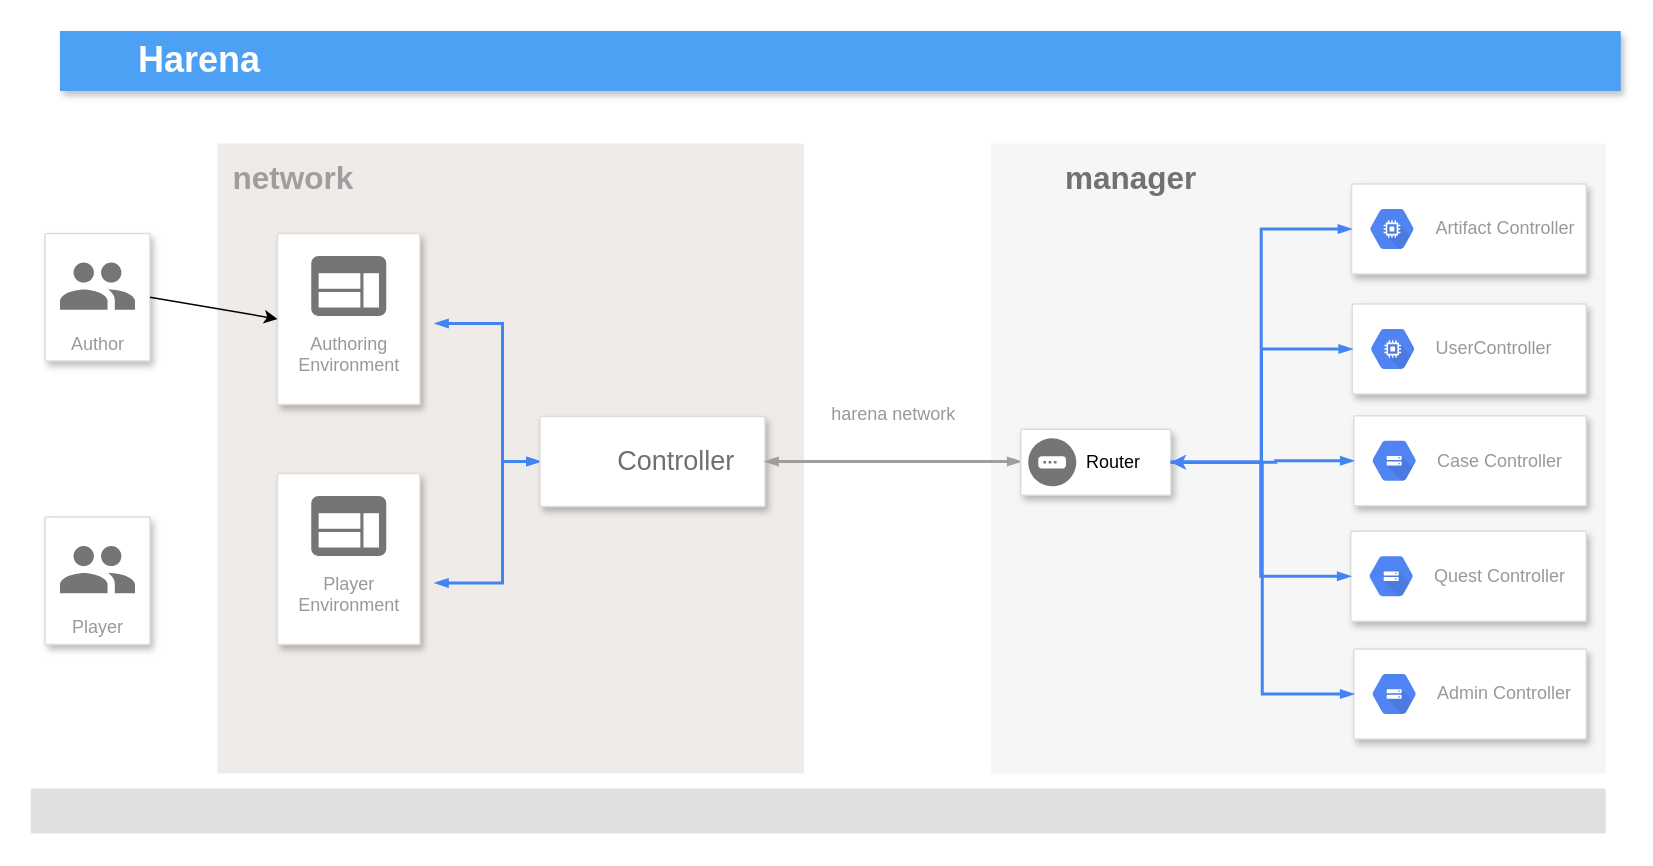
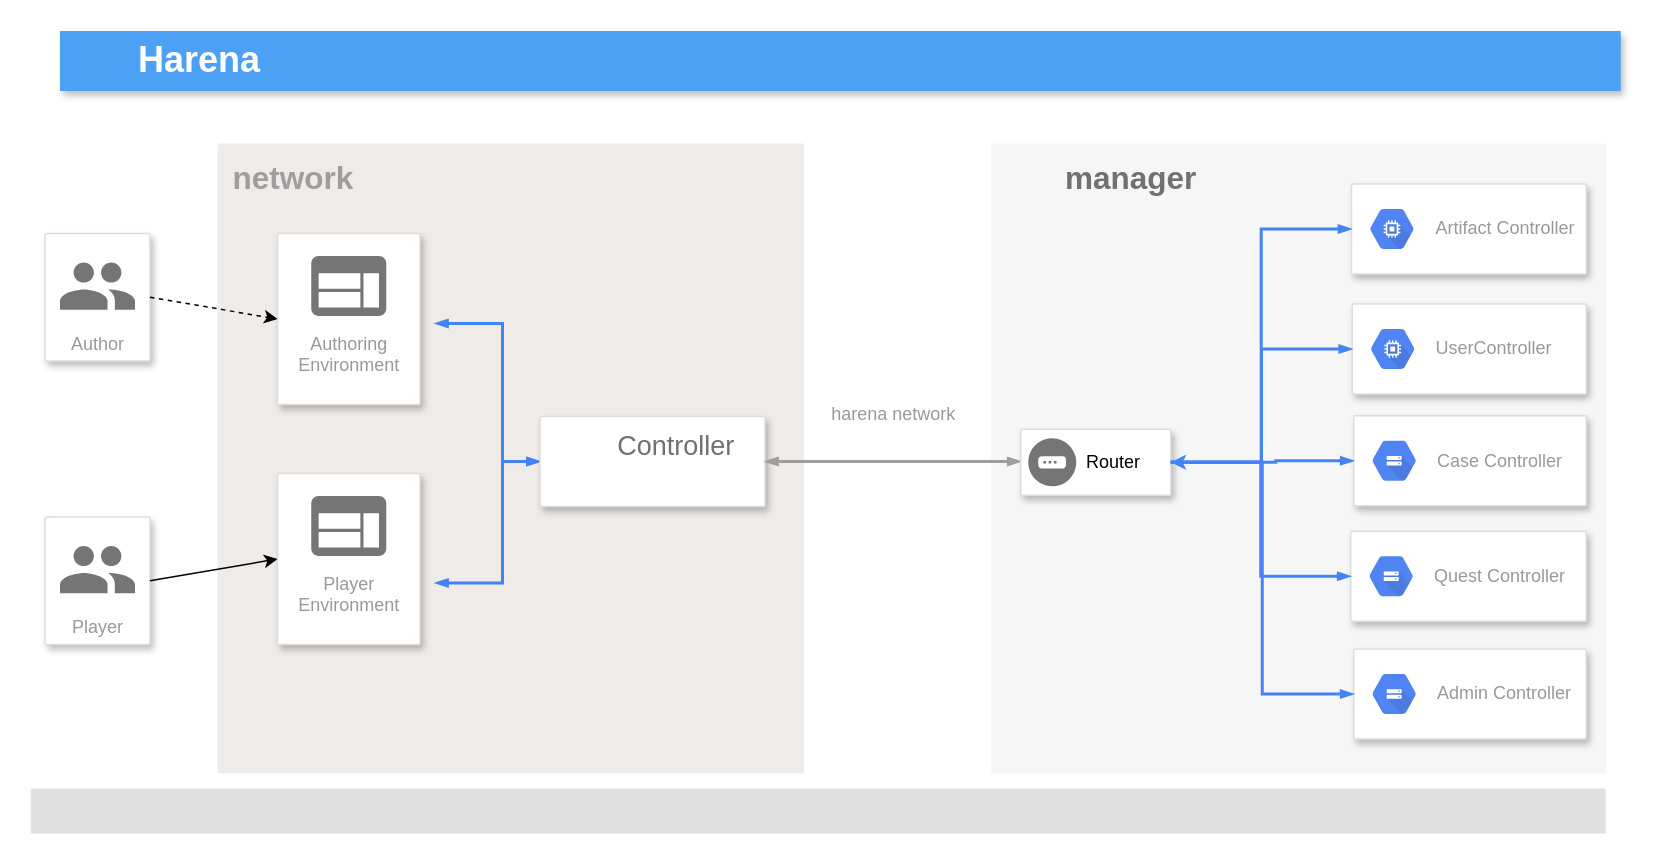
  <mxCell id="0" />
  <mxCell id="1" parent="0" />
  <mxCell id="2" value="&lt;b style=&quot;font-size: 21px&quot;&gt;manager &lt;br&gt;&lt;/b&gt;" style="fillColor=#F6F6F6;strokeColor=none;shadow=0;gradientColor=none;fontSize=14;align=left;spacing=10;fontColor=#717171;9E9E9E;verticalAlign=top;spacingTop=-4;fontStyle=0;spacingLeft=40;html=1;" parent="1" vertex="1"><mxGeometry x="660" y="95" width="410" height="420" as="geometry" /></mxCell>
  <mxCell id="3" value="&lt;b&gt;&lt;font style=&quot;font-size: 24px&quot;&gt;Harena&lt;/font&gt;&lt;/b&gt;" style="fillColor=#4DA1F5;strokeColor=none;shadow=1;gradientColor=none;fontSize=14;align=left;spacingLeft=50;fontColor=#ffffff;html=1;" parent="1" vertex="1"><mxGeometry x="39.5" y="20" width="1040.5" height="40" as="geometry" /></mxCell>
  <mxCell id="4" value="" style="rounded=1;absoluteArcSize=1;arcSize=2;html=1;strokeColor=none;gradientColor=none;shadow=0;dashed=0;strokeColor=none;fontSize=12;fontColor=#9E9E9E;align=left;verticalAlign=top;spacing=10;spacingTop=-4;fillColor=#E0E0E0;" parent="1" vertex="1"><mxGeometry x="20" y="525" width="1050" height="30" as="geometry" /></mxCell>
  <mxCell id="5" value="&lt;font style=&quot;font-size: 21px&quot;&gt;&lt;b&gt;network&lt;/b&gt;&lt;/font&gt;" style="rounded=1;absoluteArcSize=1;arcSize=2;html=1;strokeColor=none;gradientColor=none;shadow=0;dashed=0;strokeColor=none;fontSize=12;fontColor=#9E9E9E;align=left;verticalAlign=top;spacing=10;spacingTop=-4;fillColor=#EFEBE9;whiteSpace=wrap;" parent="1" vertex="1"><mxGeometry x="144.5" y="95" width="391" height="420" as="geometry" /></mxCell>
  <mxCell id="6" style="edgeStyle=orthogonalEdgeStyle;rounded=0;elbow=vertical;html=1;startArrow=blockThin;startFill=1;endArrow=blockThin;endFill=1;jettySize=auto;orthogonalLoop=1;strokeWidth=2;fontSize=10;fontColor=#999999;dashed=0;strokeColor=#4284F3;labelBackgroundColor=none;endSize=4;startSize=4;" parent="1" target="8" edge="1"><mxGeometry relative="1" as="geometry"><Array as="points"><mxPoint x="334.5" y="215" /><mxPoint x="334.5" y="307" /></Array><mxPoint x="289.5" y="215" as="sourcePoint" /></mxGeometry></mxCell>
  <mxCell id="7" style="edgeStyle=orthogonalEdgeStyle;rounded=0;elbow=vertical;html=1;startArrow=blockThin;startFill=1;endArrow=blockThin;endFill=1;jettySize=auto;orthogonalLoop=1;strokeWidth=2;fontSize=10;fontColor=#999999;dashed=0;strokeColor=#4284F3;labelBackgroundColor=none;endSize=4;startSize=4;" parent="1" target="8" edge="1"><mxGeometry relative="1" as="geometry"><Array as="points"><mxPoint x="334.5" y="388" /><mxPoint x="334.5" y="307" /></Array><mxPoint x="289.5" y="388" as="sourcePoint" /></mxGeometry></mxCell>
  <mxCell id="8" value="" style="strokeColor=#dddddd;fillColor=#ffffff;shadow=1;strokeWidth=1;rounded=1;absoluteArcSize=1;arcSize=2;fontSize=17;fontColor=#000000;align=right;html=1;" parent="1" vertex="1"><mxGeometry x="359.5" y="277" width="150" height="60" as="geometry" /></mxCell>
  <mxCell id="9" value="harena network" style="edgeStyle=elbowEdgeStyle;rounded=0;elbow=vertical;html=1;startArrow=blockThin;startFill=1;endArrow=blockThin;endFill=1;jettySize=auto;orthogonalLoop=1;strokeWidth=2;fontSize=12;fontColor=#999999;dashed=0;strokeColor=#9E9E9E;labelBackgroundColor=#ffffff;endSize=4;startSize=4;verticalAlign=bottom;exitX=1;exitY=0.5;exitDx=0;exitDy=0;" parent="1" source="8" target="10" edge="1"><mxGeometry y="22" relative="1" as="geometry"><mxPoint as="offset" /><mxPoint x="500" y="308" as="sourcePoint" /></mxGeometry></mxCell>
  <mxCell id="10" value="" style="strokeColor=#dddddd;fillColor=#ffffff;shadow=1;strokeWidth=1;rounded=1;absoluteArcSize=1;arcSize=2;fontSize=17;fontColor=#000000;align=right;html=1;" parent="1" vertex="1"><mxGeometry x="680" y="285.5" width="100" height="44" as="geometry" /></mxCell>
  <mxCell id="11" value="Router" style="dashed=0;html=1;fillColor=#757575;strokeColor=none;shape=mxgraph.gcp2.gateway;part=1;labelPosition=right;verticalLabelPosition=middle;align=left;verticalAlign=middle;spacingLeft=5;fontColor=#000000;fontSize=12;" parent="10" vertex="1"><mxGeometry y="0.5" width="32" height="32" relative="1" as="geometry"><mxPoint x="5" y="-16" as="offset" /></mxGeometry></mxCell>
  <mxCell id="12" value="" style="strokeColor=#dddddd;fillColor=#ffffff;shadow=1;strokeWidth=1;rounded=1;absoluteArcSize=1;arcSize=2;fontSize=17;fontColor=#000000;align=right;html=1;" parent="1" vertex="1"><mxGeometry x="901" y="202" width="156" height="60" as="geometry" /></mxCell>
  <mxCell id="13" value="UserController" style="dashed=0;connectable=0;html=1;fillColor=#5184F3;strokeColor=none;shape=mxgraph.gcp2.hexIcon;prIcon=compute_engine;part=1;labelPosition=right;verticalLabelPosition=middle;align=left;verticalAlign=middle;spacingLeft=5;fontColor=#999999;fontSize=12;" parent="12" vertex="1"><mxGeometry y="0.5" width="44" height="39" relative="1" as="geometry"><mxPoint x="5" y="-19.5" as="offset" /></mxGeometry></mxCell>
  <mxCell id="14" value="" style="strokeColor=#dddddd;fillColor=#ffffff;shadow=1;strokeWidth=1;rounded=1;absoluteArcSize=1;arcSize=2;fontSize=17;fontColor=#000000;align=right;html=1;" parent="1" vertex="1"><mxGeometry x="902" y="276.5" width="155" height="60" as="geometry" /></mxCell>
  <mxCell id="15" value="Case Controller" style="dashed=0;connectable=0;html=1;fillColor=#5184F3;strokeColor=none;shape=mxgraph.gcp2.hexIcon;prIcon=cloud_storage;part=1;labelPosition=right;verticalLabelPosition=middle;align=left;verticalAlign=middle;spacingLeft=5;fontColor=#999999;fontSize=12;" parent="14" vertex="1"><mxGeometry y="0.5" width="44" height="39" relative="1" as="geometry"><mxPoint x="5" y="-19.5" as="offset" /></mxGeometry></mxCell>
- <mxCell id="16" value="&lt;font style=&quot;font-size: 18px&quot; color=&quot;#707070&quot;&gt;Controller&lt;/font&gt;" style="text;html=1;align=center;verticalAlign=middle;resizable=0;points=[];autosize=1;" vertex="1" parent="1"><mxGeometry x="404.5" y="297" width="90" height="20" as="geometry" /></mxCell>
+ <mxCell id="16" value="&lt;font style=&quot;font-size: 18px&quot; color=&quot;#707070&quot;&gt;Controller&lt;/font&gt;" style="text;html=1;align=center;verticalAlign=middle;resizable=0;points=[];autosize=1;" vertex="1" parent="1"><mxGeometry x="404.5" y="287" width="90" height="20" as="geometry" /></mxCell>
  <mxCell id="17" value="Authoring&#10;Environment&#10;" style="strokeColor=#dddddd;shadow=1;strokeWidth=1;rounded=1;absoluteArcSize=1;arcSize=2;labelPosition=center;verticalLabelPosition=middle;align=center;verticalAlign=bottom;spacingLeft=0;fontColor=#999999;fontSize=12;whiteSpace=wrap;spacingBottom=2;" vertex="1" parent="1"><mxGeometry x="184.5" y="155" width="95" height="114" as="geometry" /></mxCell>
  <mxCell id="18" value="" style="dashed=0;connectable=0;html=1;fillColor=#757575;strokeColor=none;shape=mxgraph.gcp2.application;part=1;" vertex="1" parent="17"><mxGeometry x="0.5" width="50" height="40" relative="1" as="geometry"><mxPoint x="-25" y="15" as="offset" /></mxGeometry></mxCell>
  <mxCell id="19" value="Player&#10;Environment&#10;" style="strokeColor=#dddddd;shadow=1;strokeWidth=1;rounded=1;absoluteArcSize=1;arcSize=2;labelPosition=center;verticalLabelPosition=middle;align=center;verticalAlign=bottom;spacingLeft=0;fontColor=#999999;fontSize=12;whiteSpace=wrap;spacingBottom=2;" vertex="1" parent="1"><mxGeometry x="184.5" y="315" width="95" height="114" as="geometry" /></mxCell>
  <mxCell id="20" value="" style="dashed=0;connectable=0;html=1;fillColor=#757575;strokeColor=none;shape=mxgraph.gcp2.application;part=1;" vertex="1" parent="19"><mxGeometry x="0.5" width="50" height="40" relative="1" as="geometry"><mxPoint x="-25" y="15" as="offset" /></mxGeometry></mxCell>
  <mxCell id="21" value="Player" style="strokeColor=#dddddd;shadow=1;strokeWidth=1;rounded=1;absoluteArcSize=1;arcSize=2;labelPosition=center;verticalLabelPosition=middle;align=center;verticalAlign=bottom;spacingLeft=0;fontColor=#999999;fontSize=12;whiteSpace=wrap;spacingBottom=2;" vertex="1" parent="1"><mxGeometry x="29.5" y="344" width="70" height="85" as="geometry" /></mxCell>
  <mxCell id="22" value="" style="dashed=0;connectable=0;html=1;fillColor=#757575;strokeColor=none;shape=mxgraph.gcp2.users;part=1;" vertex="1" parent="21"><mxGeometry x="0.5" width="50" height="31.5" relative="1" as="geometry"><mxPoint x="-25" y="19.25" as="offset" /></mxGeometry></mxCell>
+ <mxCell id="23" value="" style="endArrow=classic;html=1;entryX=0;entryY=0.5;entryDx=0;entryDy=0;exitX=1;exitY=0.5;exitDx=0;exitDy=0;" edge="1" parent="1" source="21" target="19"><mxGeometry width="50" height="50" relative="1" as="geometry"><mxPoint x="184.5" y="545" as="sourcePoint" /><mxPoint x="234.5" y="495" as="targetPoint" /></mxGeometry></mxCell>
  <mxCell id="24" value="Author" style="strokeColor=#dddddd;shadow=1;strokeWidth=1;rounded=1;absoluteArcSize=1;arcSize=2;labelPosition=center;verticalLabelPosition=middle;align=center;verticalAlign=bottom;spacingLeft=0;fontColor=#999999;fontSize=12;whiteSpace=wrap;spacingBottom=2;" vertex="1" parent="1"><mxGeometry x="29.5" y="155" width="70" height="85" as="geometry" /></mxCell>
  <mxCell id="25" value="" style="dashed=0;connectable=0;html=1;fillColor=#757575;strokeColor=none;shape=mxgraph.gcp2.users;part=1;" vertex="1" parent="24"><mxGeometry x="0.5" width="50" height="31.5" relative="1" as="geometry"><mxPoint x="-25" y="19.25" as="offset" /></mxGeometry></mxCell>
- <mxCell id="26" value="" style="endArrow=classic;html=1;entryX=0;entryY=0.5;entryDx=0;entryDy=0;exitX=1;exitY=0.5;exitDx=0;exitDy=0;" edge="1" parent="1" source="24" target="17"><mxGeometry width="50" height="50" relative="1" as="geometry"><mxPoint x="94.5" y="309.5" as="sourcePoint" /><mxPoint x="184.5" y="295" as="targetPoint" /></mxGeometry></mxCell>
+ <mxCell id="26" value="" style="endArrow=classic;html=1;entryX=0;entryY=0.5;entryDx=0;entryDy=0;exitX=1;exitY=0.5;exitDx=0;exitDy=0;dashed=1;" edge="1" parent="1" source="24" target="17"><mxGeometry width="50" height="50" relative="1" as="geometry"><mxPoint x="94.5" y="309.5" as="sourcePoint" /><mxPoint x="184.5" y="295" as="targetPoint" /></mxGeometry></mxCell>
  <mxCell id="27" value="" style="strokeColor=#dddddd;fillColor=#ffffff;shadow=1;strokeWidth=1;rounded=1;absoluteArcSize=1;arcSize=2;fontSize=17;fontColor=#000000;align=right;html=1;" vertex="1" parent="1"><mxGeometry x="900" y="353.5" width="157" height="60" as="geometry" /></mxCell>
  <mxCell id="28" value="Quest Controller" style="dashed=0;connectable=0;html=1;fillColor=#5184F3;strokeColor=none;shape=mxgraph.gcp2.hexIcon;prIcon=cloud_storage;part=1;labelPosition=right;verticalLabelPosition=middle;align=left;verticalAlign=middle;spacingLeft=5;fontColor=#999999;fontSize=12;" vertex="1" parent="27"><mxGeometry y="0.5" width="44" height="39" relative="1" as="geometry"><mxPoint x="5" y="-19.5" as="offset" /></mxGeometry></mxCell>
  <mxCell id="29" value="" style="strokeColor=#dddddd;fillColor=#ffffff;shadow=1;strokeWidth=1;rounded=1;absoluteArcSize=1;arcSize=2;fontSize=17;fontColor=#000000;align=right;html=1;" vertex="1" parent="1"><mxGeometry x="902" y="432" width="155" height="60" as="geometry" /></mxCell>
  <mxCell id="30" value="Admin Controller" style="dashed=0;connectable=0;html=1;fillColor=#5184F3;strokeColor=none;shape=mxgraph.gcp2.hexIcon;prIcon=cloud_storage;part=1;labelPosition=right;verticalLabelPosition=middle;align=left;verticalAlign=middle;spacingLeft=5;fontColor=#999999;fontSize=12;" vertex="1" parent="29"><mxGeometry y="0.5" width="44" height="39" relative="1" as="geometry"><mxPoint x="5" y="-19.5" as="offset" /></mxGeometry></mxCell>
  <mxCell id="31" value="" style="edgeStyle=orthogonalEdgeStyle;fontSize=12;html=1;endArrow=blockThin;endFill=1;rounded=0;strokeWidth=2;endSize=4;startSize=4;dashed=0;strokeColor=#4284F3;exitX=1;exitY=0.5;exitDx=0;exitDy=0;entryX=0;entryY=0.5;entryDx=0;entryDy=0;" edge="1" parent="1" source="10" target="14"><mxGeometry width="100" relative="1" as="geometry"><mxPoint x="710" y="465" as="sourcePoint" /><mxPoint x="810" y="465" as="targetPoint" /><Array as="points"><mxPoint x="850" y="308" /></Array></mxGeometry></mxCell>
  <mxCell id="32" value="" style="edgeStyle=orthogonalEdgeStyle;fontSize=12;html=1;endArrow=blockThin;endFill=1;rounded=0;strokeWidth=2;endSize=4;startSize=4;dashed=0;strokeColor=#4284F3;entryX=0;entryY=0.5;entryDx=0;entryDy=0;exitX=1;exitY=0.5;exitDx=0;exitDy=0;" edge="1" parent="1" source="10" target="27"><mxGeometry width="100" relative="1" as="geometry"><mxPoint x="690" y="375" as="sourcePoint" /><mxPoint x="790" y="375" as="targetPoint" /></mxGeometry></mxCell>
  <mxCell id="33" value="" style="strokeColor=#dddddd;fillColor=#ffffff;shadow=1;strokeWidth=1;rounded=1;absoluteArcSize=1;arcSize=2;fontSize=17;fontColor=#000000;align=right;html=1;" vertex="1" parent="1"><mxGeometry x="900.5" y="122" width="156.5" height="60" as="geometry" /></mxCell>
  <mxCell id="34" value="Artifact Controller" style="dashed=0;connectable=0;html=1;fillColor=#5184F3;strokeColor=none;shape=mxgraph.gcp2.hexIcon;prIcon=compute_engine;part=1;labelPosition=right;verticalLabelPosition=middle;align=left;verticalAlign=middle;spacingLeft=5;fontColor=#999999;fontSize=12;" vertex="1" parent="33"><mxGeometry y="0.5" width="44" height="39" relative="1" as="geometry"><mxPoint x="5" y="-19.5" as="offset" /></mxGeometry></mxCell>
  <mxCell id="35" value="" style="edgeStyle=orthogonalEdgeStyle;fontSize=12;html=1;endArrow=blockThin;endFill=1;rounded=0;strokeWidth=2;endSize=4;startSize=4;dashed=0;strokeColor=#4284F3;entryX=0;entryY=0.5;entryDx=0;entryDy=0;exitX=1;exitY=0.5;exitDx=0;exitDy=0;" edge="1" parent="1" source="10" target="33"><mxGeometry width="100" relative="1" as="geometry"><mxPoint x="490" y="505" as="sourcePoint" /><mxPoint x="590" y="505" as="targetPoint" /></mxGeometry></mxCell>
  <mxCell id="36" value="" style="edgeStyle=orthogonalEdgeStyle;fontSize=12;html=1;endArrow=blockThin;endFill=1;rounded=0;strokeWidth=2;endSize=4;startSize=4;dashed=0;strokeColor=#4284F3;entryX=0;entryY=0.5;entryDx=0;entryDy=0;exitX=1;exitY=0.5;exitDx=0;exitDy=0;" edge="1" parent="1" source="10" target="29"><mxGeometry width="100" relative="1" as="geometry"><mxPoint x="600" y="465" as="sourcePoint" /><mxPoint x="700" y="465" as="targetPoint" /></mxGeometry></mxCell>
  <mxCell id="37" value="" style="edgeStyle=orthogonalEdgeStyle;fontSize=12;html=1;endArrow=blockThin;endFill=1;rounded=0;strokeWidth=2;endSize=4;startSize=4;dashed=0;strokeColor=#4284F3;entryX=0;entryY=0.5;entryDx=0;entryDy=0;exitX=1;exitY=0.5;exitDx=0;exitDy=0;startArrow=classic;startFill=1;" edge="1" parent="1" source="10" target="12"><mxGeometry width="100" relative="1" as="geometry"><mxPoint x="560" y="435" as="sourcePoint" /><mxPoint x="660" y="435" as="targetPoint" /></mxGeometry></mxCell>
